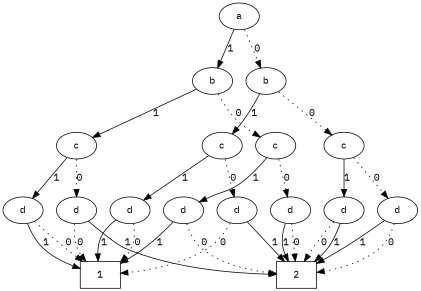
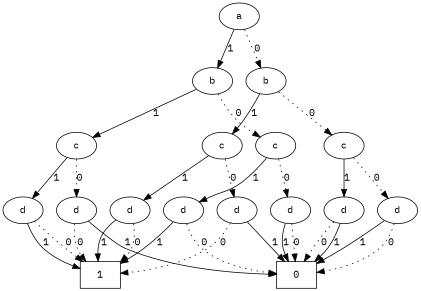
  digraph {
    fontname="IBM Plex Mono"
    node [fontname="IBM Plex Mono"]
    edge [style=dotted fontname="IBM Plex Mono"]
    n1 [label=a]
    n2 [label=b]
    n3 [label=b]
    n4 [label=c]
    n5 [label=c]
    n6 [label=c]
    n7 [label=c]
    n8 [label=d]
    n9 [label=d]
    n10 [label=d]
    n11 [label=d]
    n12 [label=d]
    n13 [label=d]
    n14 [label=d]
    n15 [label=d]
-   n16 [label=2 shape=box]
+   n16 [label=0 shape=box]
    n17 [label=1 shape=box]
    subgraph sub_1 {
      rank=same
      n1
    }
    subgraph sub_2 {
      rank=same
      n2
      n3
    }
    subgraph sub_3 {
      rank=same
      n4
      n5
      n6
      n7
    }
    subgraph sub_4 {
      rank=same
      n8
      n9
      n10
      n11
      n12
      n13
      n14
      n15
    }
    n1 -> n2 [label=0]
    n1 -> n3 [label=1 style=solid]
    n2 -> n4 [label=0]
    n2 -> n5 [label=1 style=solid]
    n3 -> n6 [label=0]
    n3 -> n7 [label=1 style=solid]
    n4 -> n8 [label=0]
    n4 -> n9 [label=1 style=solid]
    n5 -> n10 [label=0]
    n5 -> n11 [label=1 style=solid]
    n6 -> n12 [label=0]
    n6 -> n13 [label=1 style=solid]
    n7 -> n14 [label=0]
    n7 -> n15 [label=1 style=solid]
    n8 -> n16 [label=0]
    n8 -> n16 [label=1 style=solid]
    n9 -> n16 [label=0]
    n9 -> n16 [label=1 style=solid]
    n10 -> n16 [label=1 style=solid]
    n10 -> n17 [label=0]
    n11 -> n17 [label=0]
    n11 -> n17 [label=1 style=solid]
    n12 -> n16 [label=0]
    n12 -> n16 [label=1 style=solid]
    n13 -> n16 [label=0]
    n13 -> n17 [label=1 style=solid]
    n14 -> n16 [label=1 style=solid]
    n14 -> n17 [label=0]
    n15 -> n17 [label=0]
    n15 -> n17 [label=1 style=solid]
  }
